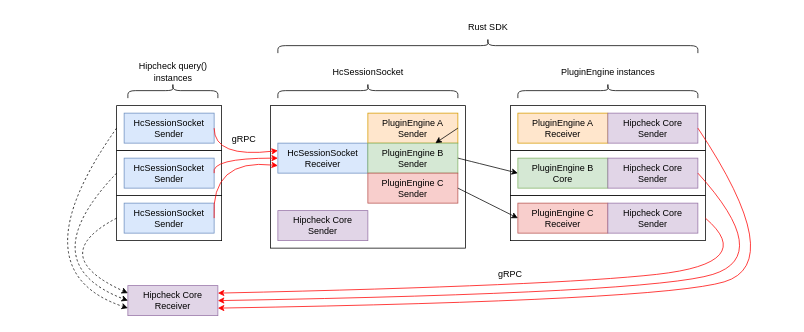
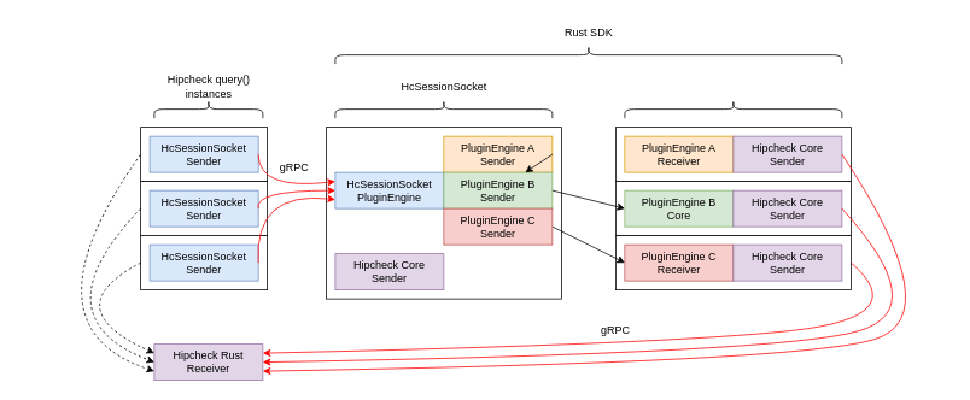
  <mxCell id="0" />
  <mxCell id="1" parent="0" />
  <mxCell id="2" value="" style="rounded=0;whiteSpace=wrap;html=1;" parent="1" vertex="1"><mxGeometry x="155" y="260" width="140" height="60" as="geometry" /></mxCell>
  <mxCell id="3" value="HcSessionSocket&lt;br&gt;Sender" style="rounded=0;whiteSpace=wrap;html=1;fillColor=#dae8fc;strokeColor=#6c8ebf;" parent="1" vertex="1"><mxGeometry x="165" y="270" width="120" height="40" as="geometry" /></mxCell>
  <mxCell id="4" value="" style="rounded=0;whiteSpace=wrap;html=1;" parent="1" vertex="1"><mxGeometry x="155" y="140" width="140" height="60" as="geometry" /></mxCell>
  <mxCell id="5" value="" style="rounded=0;whiteSpace=wrap;html=1;" parent="1" vertex="1"><mxGeometry x="360" y="140" width="260" height="190" as="geometry" /></mxCell>
  <mxCell id="6" value="" style="rounded=0;whiteSpace=wrap;html=1;" parent="1" vertex="1"><mxGeometry x="680" y="140" width="260" height="60" as="geometry" /></mxCell>
  <mxCell id="7" value="HcSessionSocket&lt;br&gt;Sender" style="rounded=0;whiteSpace=wrap;html=1;fillColor=#dae8fc;strokeColor=#6c8ebf;" parent="1" vertex="1"><mxGeometry x="165" y="150" width="120" height="40" as="geometry" /></mxCell>
  <mxCell id="8" value="" style="shape=curlyBracket;whiteSpace=wrap;html=1;rounded=1;labelPosition=left;verticalLabelPosition=middle;align=right;verticalAlign=middle;direction=south;" parent="1" vertex="1"><mxGeometry x="170" y="110" width="120" height="20" as="geometry" /></mxCell>
  <mxCell id="9" value="Hipcheck query() &lt;br&gt;instances" style="text;html=1;align=center;verticalAlign=middle;resizable=0;points=[];autosize=1;strokeColor=none;fillColor=none;" parent="1" vertex="1"><mxGeometry x="175" y="75" width="110" height="40" as="geometry" /></mxCell>
- <mxCell id="10" value="HcSessionSocket&lt;br&gt;Receiver" style="rounded=0;whiteSpace=wrap;html=1;fillColor=#dae8fc;strokeColor=#6c8ebf;" parent="1" vertex="1"><mxGeometry x="370" y="190" width="120" height="40" as="geometry" /></mxCell>
+ <mxCell id="10" value="HcSessionSocket&lt;br&gt;PluginEngine" style="rounded=0;whiteSpace=wrap;html=1;fillColor=#dae8fc;strokeColor=#6c8ebf;" parent="1" vertex="1"><mxGeometry x="370" y="190" width="120" height="40" as="geometry" /></mxCell>
  <mxCell id="11" value="PluginEngine A&lt;br&gt;Sender" style="rounded=0;whiteSpace=wrap;html=1;fillColor=#ffe6cc;strokeColor=#d79b00;" parent="1" vertex="1"><mxGeometry x="490" y="150" width="120" height="40" as="geometry" /></mxCell>
  <mxCell id="12" value="PluginEngine B&lt;br&gt;Sender" style="rounded=0;whiteSpace=wrap;html=1;fillColor=#d5e8d4;strokeColor=#82b366;" parent="1" vertex="1"><mxGeometry x="490" y="190" width="120" height="40" as="geometry" /></mxCell>
  <mxCell id="13" value="PluginEngine C&lt;br&gt;Sender" style="rounded=0;whiteSpace=wrap;html=1;fillColor=#f8cecc;strokeColor=#b85450;" parent="1" vertex="1"><mxGeometry x="490" y="230" width="120" height="40" as="geometry" /></mxCell>
  <mxCell id="14" value="PluginEngine A&lt;br&gt;Receiver" style="rounded=0;whiteSpace=wrap;html=1;fillColor=#ffe6cc;strokeColor=#d79b00;" parent="1" vertex="1"><mxGeometry x="690" y="150" width="120" height="40" as="geometry" /></mxCell>
  <mxCell id="15" value="" style="shape=curlyBracket;whiteSpace=wrap;html=1;rounded=1;labelPosition=left;verticalLabelPosition=middle;align=right;verticalAlign=middle;direction=south;" parent="1" vertex="1"><mxGeometry x="370" y="110" width="240" height="20" as="geometry" /></mxCell>
  <mxCell id="16" value="HcSessionSocket" style="text;html=1;align=center;verticalAlign=middle;resizable=0;points=[];autosize=1;strokeColor=none;fillColor=none;" parent="1" vertex="1"><mxGeometry x="430" y="80" width="120" height="30" as="geometry" /></mxCell>
- <mxCell id="17" value="PluginEngine instances" style="text;html=1;align=center;verticalAlign=middle;resizable=0;points=[];autosize=1;strokeColor=none;fillColor=none;" parent="1" vertex="1"><mxGeometry x="735" y="80" width="150" height="30" as="geometry" /></mxCell>
  <mxCell id="18" value="" style="shape=curlyBracket;whiteSpace=wrap;html=1;rounded=1;labelPosition=left;verticalLabelPosition=middle;align=right;verticalAlign=middle;direction=south;" parent="1" vertex="1"><mxGeometry x="690" y="110" width="240" height="20" as="geometry" /></mxCell>
  <mxCell id="19" value="Hipcheck Core&lt;br&gt;Sender" style="rounded=0;whiteSpace=wrap;html=1;fillColor=#e1d5e7;strokeColor=#9673a6;" parent="1" vertex="1"><mxGeometry x="810" y="150" width="120" height="40" as="geometry" /></mxCell>
  <mxCell id="20" value="Hipcheck Core&lt;br&gt;Sender" style="rounded=0;whiteSpace=wrap;html=1;fillColor=#e1d5e7;strokeColor=#9673a6;" parent="1" vertex="1"><mxGeometry x="370" y="280" width="120" height="40" as="geometry" /></mxCell>
  <mxCell id="21" value="" style="shape=curlyBracket;whiteSpace=wrap;html=1;rounded=1;labelPosition=left;verticalLabelPosition=middle;align=right;verticalAlign=middle;direction=south;" parent="1" vertex="1"><mxGeometry x="370" y="50" width="560" height="20" as="geometry" /></mxCell>
  <mxCell id="22" value="Rust SDK" style="text;html=1;align=center;verticalAlign=middle;resizable=0;points=[];autosize=1;strokeColor=none;fillColor=none;" parent="1" vertex="1"><mxGeometry x="610" y="20" width="80" height="30" as="geometry" /></mxCell>
  <mxCell id="23" value="" style="endArrow=classic;html=1;rounded=0;exitX=1;exitY=0.5;exitDx=0;exitDy=0;" parent="1" source="11" target="12" edge="1"><mxGeometry width="50" height="50" relative="1" as="geometry"><mxPoint x="300" y="170" as="sourcePoint" /><mxPoint x="380" y="200" as="targetPoint" /></mxGeometry></mxCell>
  <mxCell id="24" value="" style="rounded=0;whiteSpace=wrap;html=1;" parent="1" vertex="1"><mxGeometry x="680" y="200" width="260" height="60" as="geometry" /></mxCell>
  <mxCell id="25" value="PluginEngine B&lt;br&gt;Core" style="rounded=0;whiteSpace=wrap;html=1;fillColor=#d5e8d4;strokeColor=#82b366;" parent="1" vertex="1"><mxGeometry x="690" y="210" width="120" height="40" as="geometry" /></mxCell>
  <mxCell id="26" value="Hipcheck Core&lt;br&gt;Sender" style="rounded=0;whiteSpace=wrap;html=1;fillColor=#e1d5e7;strokeColor=#9673a6;" parent="1" vertex="1"><mxGeometry x="810" y="210" width="120" height="40" as="geometry" /></mxCell>
  <mxCell id="27" value="" style="rounded=0;whiteSpace=wrap;html=1;" parent="1" vertex="1"><mxGeometry x="680" y="260" width="260" height="60" as="geometry" /></mxCell>
  <mxCell id="28" value="PluginEngine C&lt;br&gt;Receiver" style="rounded=0;whiteSpace=wrap;html=1;fillColor=#f8cecc;strokeColor=#b85450;" parent="1" vertex="1"><mxGeometry x="690" y="270" width="120" height="40" as="geometry" /></mxCell>
  <mxCell id="29" value="Hipcheck Core&lt;br&gt;Sender" style="rounded=0;whiteSpace=wrap;html=1;fillColor=#e1d5e7;strokeColor=#9673a6;" parent="1" vertex="1"><mxGeometry x="810" y="270" width="120" height="40" as="geometry" /></mxCell>
  <mxCell id="30" value="" style="curved=1;endArrow=classic;html=1;rounded=0;entryX=0;entryY=0.5;entryDx=0;entryDy=0;exitX=1;exitY=0.5;exitDx=0;exitDy=0;" parent="1" source="12" target="25" edge="1"><mxGeometry width="50" height="50" relative="1" as="geometry"><mxPoint x="580" y="330" as="sourcePoint" /><mxPoint x="630" y="280" as="targetPoint" /><Array as="points" /></mxGeometry></mxCell>
  <mxCell id="31" value="" style="curved=1;endArrow=classic;html=1;rounded=0;entryX=0;entryY=0.5;entryDx=0;entryDy=0;exitX=1;exitY=0.5;exitDx=0;exitDy=0;" parent="1" source="13" target="28" edge="1"><mxGeometry width="50" height="50" relative="1" as="geometry"><mxPoint x="620" y="210" as="sourcePoint" /><mxPoint x="700" y="240" as="targetPoint" /><Array as="points" /></mxGeometry></mxCell>
  <mxCell id="32" value="" style="rounded=0;whiteSpace=wrap;html=1;" parent="1" vertex="1"><mxGeometry x="155" y="200" width="140" height="60" as="geometry" /></mxCell>
  <mxCell id="33" value="HcSessionSocket&lt;br&gt;Sender" style="rounded=0;whiteSpace=wrap;html=1;fillColor=#dae8fc;strokeColor=#6c8ebf;" parent="1" vertex="1"><mxGeometry x="165" y="210" width="120" height="40" as="geometry" /></mxCell>
  <mxCell id="34" value="" style="curved=1;endArrow=classic;html=1;rounded=0;entryX=0;entryY=0.25;entryDx=0;entryDy=0;exitX=1;exitY=0.5;exitDx=0;exitDy=0;strokeColor=#FF0000;" parent="1" source="7" target="10" edge="1"><mxGeometry width="50" height="50" relative="1" as="geometry"><mxPoint x="620" y="220" as="sourcePoint" /><mxPoint x="700" y="240" as="targetPoint" /><Array as="points"><mxPoint x="285" y="210" /></Array></mxGeometry></mxCell>
  <mxCell id="35" value="" style="curved=1;endArrow=classic;html=1;rounded=0;entryX=0;entryY=0.5;entryDx=0;entryDy=0;exitX=1;exitY=0.5;exitDx=0;exitDy=0;strokeColor=#FF0000;" parent="1" source="33" target="10" edge="1"><mxGeometry width="50" height="50" relative="1" as="geometry"><mxPoint x="295" y="180" as="sourcePoint" /><mxPoint x="380" y="210" as="targetPoint" /><Array as="points"><mxPoint x="280" y="210" /></Array></mxGeometry></mxCell>
  <mxCell id="36" value="" style="curved=1;endArrow=classic;html=1;rounded=0;entryX=0;entryY=0.75;entryDx=0;entryDy=0;exitX=1;exitY=0.5;exitDx=0;exitDy=0;strokeColor=#FF0000;" parent="1" source="3" target="10" edge="1"><mxGeometry width="50" height="50" relative="1" as="geometry"><mxPoint x="295" y="240" as="sourcePoint" /><mxPoint x="380" y="220" as="targetPoint" /><Array as="points"><mxPoint x="280" y="210" /></Array></mxGeometry></mxCell>
- <mxCell id="37" value="Hipcheck Core&lt;br&gt;Receiver" style="rounded=0;whiteSpace=wrap;html=1;fillColor=#e1d5e7;strokeColor=#9673a6;" parent="1" vertex="1"><mxGeometry x="170" y="380" width="120" height="40" as="geometry" /></mxCell>
+ <mxCell id="37" value="Hipcheck Rust&lt;br&gt;Receiver" style="rounded=0;whiteSpace=wrap;html=1;fillColor=#e1d5e7;strokeColor=#9673a6;" parent="1" vertex="1"><mxGeometry x="170" y="380" width="120" height="40" as="geometry" /></mxCell>
  <mxCell id="38" value="" style="curved=1;endArrow=classic;html=1;rounded=0;entryX=1;entryY=0.25;entryDx=0;entryDy=0;exitX=1;exitY=0.5;exitDx=0;exitDy=0;strokeColor=#FF0000;" parent="1" source="27" target="37" edge="1"><mxGeometry width="50" height="50" relative="1" as="geometry"><mxPoint x="710" y="430" as="sourcePoint" /><mxPoint x="760" y="380" as="targetPoint" /><Array as="points"><mxPoint x="1010" y="350" /><mxPoint x="740" y="380" /></Array></mxGeometry></mxCell>
  <mxCell id="39" value="" style="curved=1;endArrow=classic;html=1;rounded=0;entryX=1;entryY=0.5;entryDx=0;entryDy=0;exitX=1;exitY=0.5;exitDx=0;exitDy=0;strokeColor=#FF0000;" parent="1" source="26" target="37" edge="1"><mxGeometry width="50" height="50" relative="1" as="geometry"><mxPoint x="950" y="300" as="sourcePoint" /><mxPoint x="300" y="400" as="targetPoint" /><Array as="points"><mxPoint x="1030" y="340" /><mxPoint x="870" y="390" /></Array></mxGeometry></mxCell>
  <mxCell id="40" value="" style="curved=1;endArrow=classic;html=1;rounded=0;entryX=1;entryY=0.75;entryDx=0;entryDy=0;exitX=1;exitY=0.5;exitDx=0;exitDy=0;strokeColor=#FF0000;" parent="1" source="19" target="37" edge="1"><mxGeometry width="50" height="50" relative="1" as="geometry"><mxPoint x="940" y="240" as="sourcePoint" /><mxPoint x="300" y="410" as="targetPoint" /><Array as="points"><mxPoint x="1050" y="350" /><mxPoint x="880" y="400" /></Array></mxGeometry></mxCell>
  <mxCell id="41" value="" style="curved=1;endArrow=classic;html=1;rounded=0;entryX=0;entryY=0.25;entryDx=0;entryDy=0;exitX=0;exitY=0.5;exitDx=0;exitDy=0;dashed=1;" parent="1" source="2" target="37" edge="1"><mxGeometry width="50" height="50" relative="1" as="geometry"><mxPoint x="140" y="280" as="sourcePoint" /><mxPoint x="100" y="330" as="targetPoint" /><Array as="points"><mxPoint x="60" y="340" /></Array></mxGeometry></mxCell>
  <mxCell id="42" value="" style="curved=1;endArrow=classic;html=1;rounded=0;entryX=0;entryY=0.5;entryDx=0;entryDy=0;exitX=0;exitY=0.5;exitDx=0;exitDy=0;dashed=1;" parent="1" source="32" target="37" edge="1"><mxGeometry width="50" height="50" relative="1" as="geometry"><mxPoint x="90" y="250" as="sourcePoint" /><mxPoint x="180" y="400" as="targetPoint" /><Array as="points"><mxPoint x="40" y="350" /></Array></mxGeometry></mxCell>
  <mxCell id="43" value="" style="curved=1;endArrow=classic;html=1;rounded=0;exitX=0;exitY=0.5;exitDx=0;exitDy=0;dashed=1;" parent="1" source="4" edge="1"><mxGeometry width="50" height="50" relative="1" as="geometry"><mxPoint x="165" y="240" as="sourcePoint" /><mxPoint x="170" y="410" as="targetPoint" /><Array as="points"><mxPoint x="20" y="360" /></Array></mxGeometry></mxCell>
  <mxCell id="44" value="gRPC" style="text;html=1;strokeColor=none;fillColor=none;align=center;verticalAlign=middle;whiteSpace=wrap;rounded=0;" parent="1" vertex="1"><mxGeometry x="295" y="170" width="60" height="30" as="geometry" /></mxCell>
  <mxCell id="45" value="gRPC" style="text;html=1;strokeColor=none;fillColor=none;align=center;verticalAlign=middle;whiteSpace=wrap;rounded=0;" parent="1" vertex="1"><mxGeometry x="650" y="350" width="60" height="30" as="geometry" /></mxCell>
